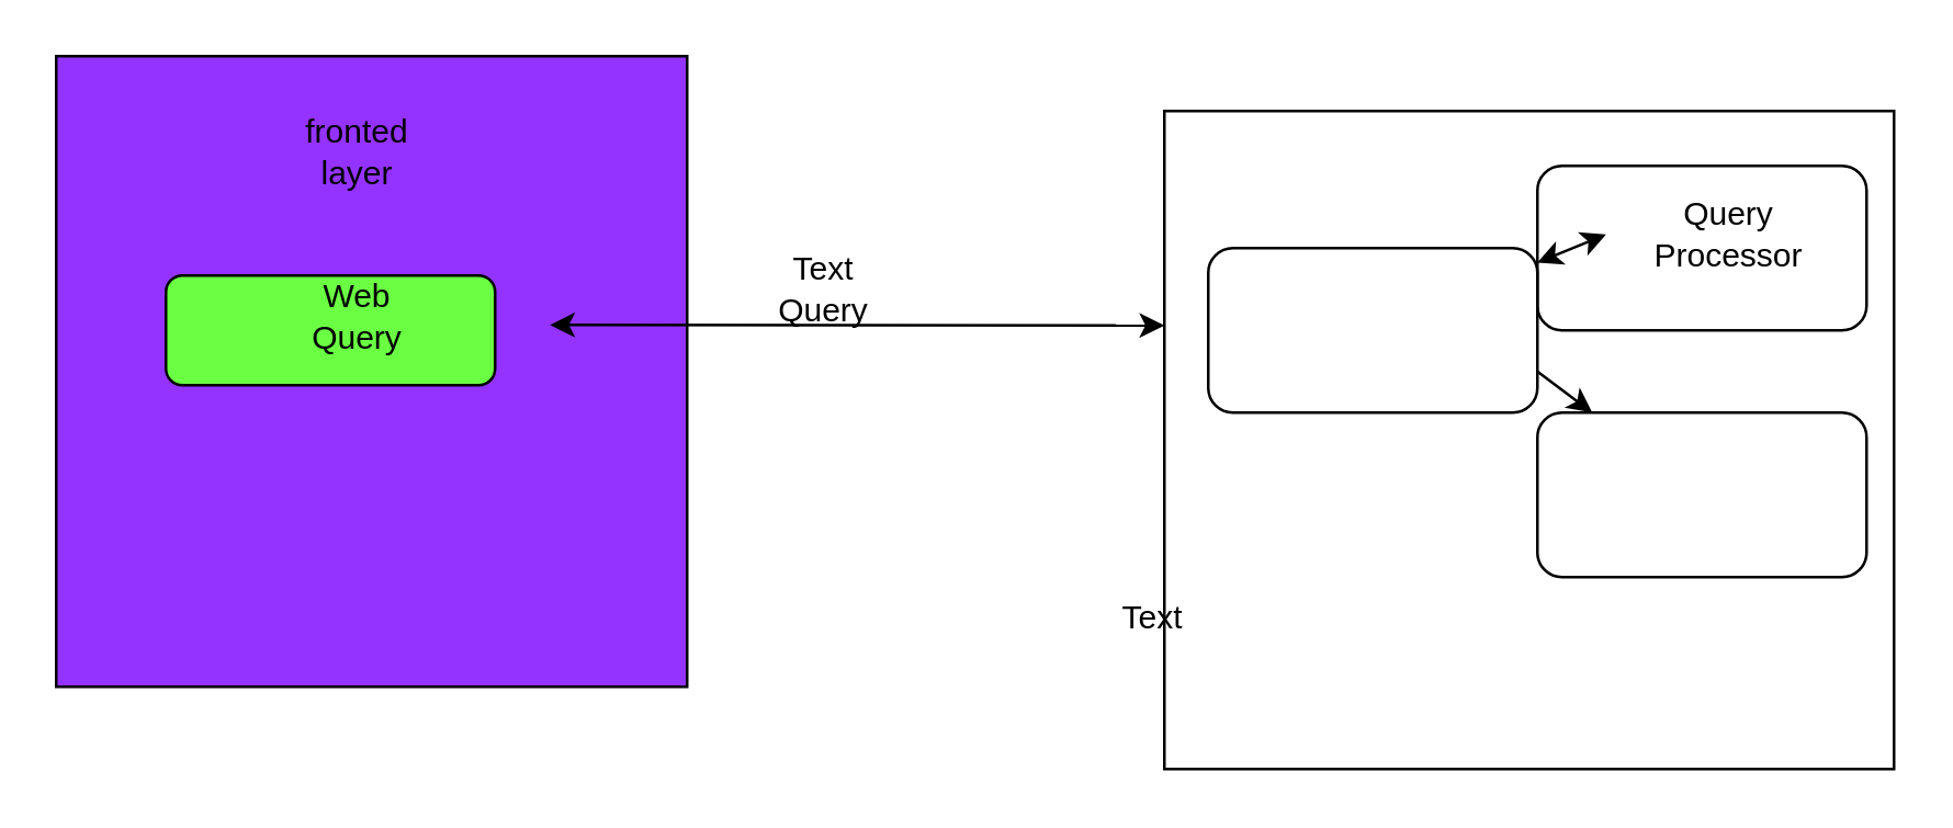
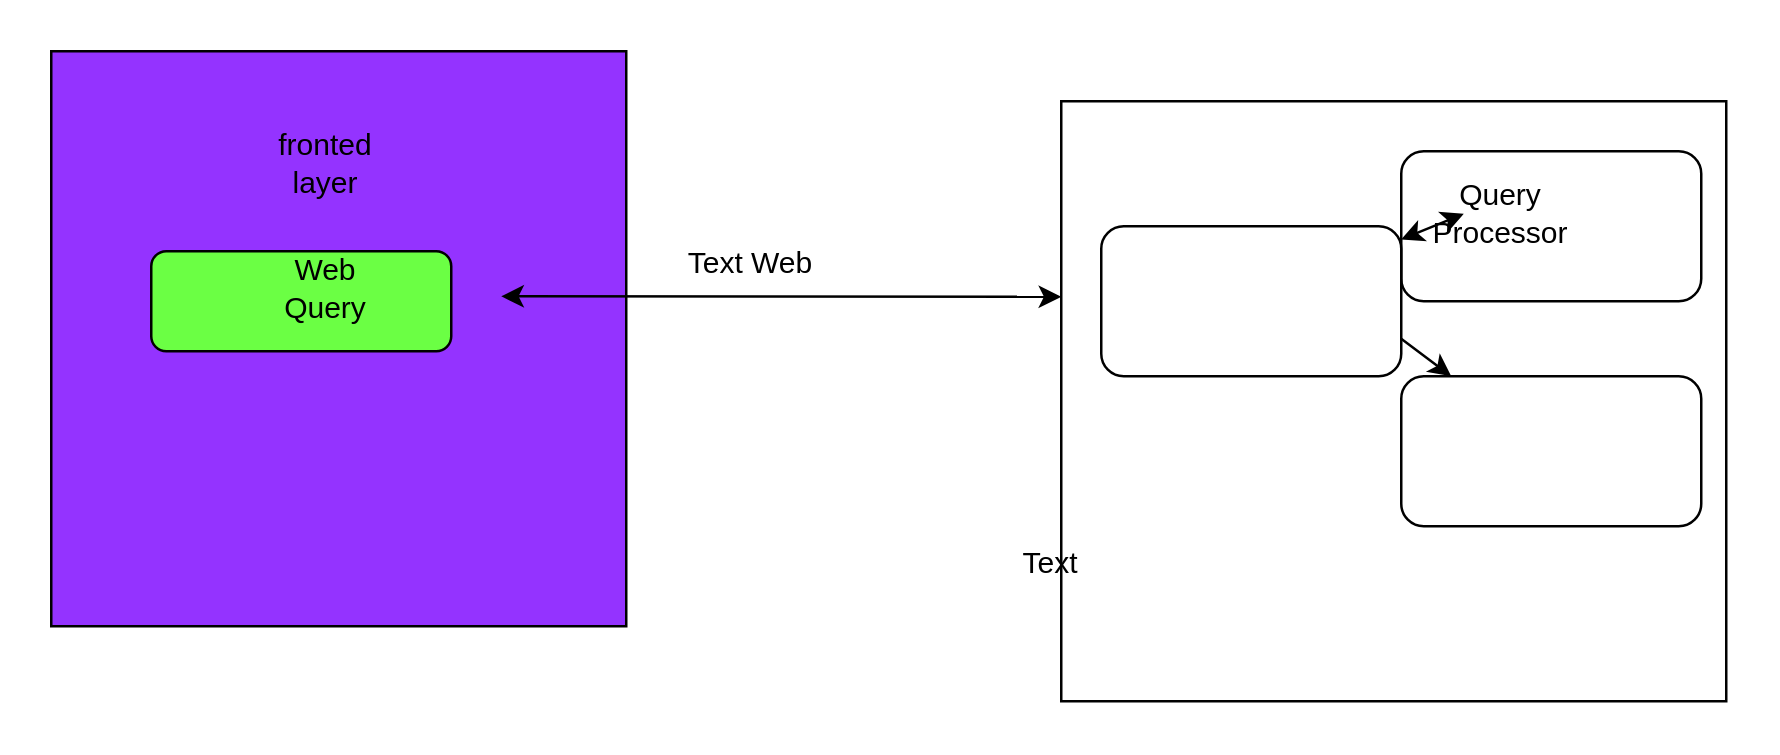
  <mxCell id="0" />
  <mxCell id="1" parent="0" />
  <mxCell id="2" value="&lt;div&gt;&lt;br&gt;&lt;/div&gt;&lt;div&gt;&lt;br&gt;&lt;/div&gt;&lt;div&gt;&lt;br&gt;&lt;/div&gt;&lt;div&gt;&lt;br&gt;&lt;/div&gt;" style="whiteSpace=wrap;html=1;aspect=fixed;align=left;fillColor=light-dark(#9433FF,var(--ge-dark-color, #121212));" vertex="1" parent="1"><mxGeometry x="20" y="20" width="230" height="230" as="geometry" /></mxCell>
- <mxCell id="3" value="&lt;span style=&quot;text-align: left;&quot;&gt;fronted layer&lt;/span&gt;" style="text;html=1;align=center;verticalAlign=middle;whiteSpace=wrap;rounded=0;" vertex="1" parent="1"><mxGeometry x="100" y="40" width="60" height="30" as="geometry" /></mxCell>
+ <mxCell id="3" value="&lt;span style=&quot;text-align: left;&quot;&gt;fronted layer&lt;/span&gt;" style="text;html=1;align=center;verticalAlign=middle;whiteSpace=wrap;rounded=0;" vertex="1" parent="1"><mxGeometry x="100" y="50" width="60" height="30" as="geometry" /></mxCell>
  <mxCell id="4" value="" style="rounded=1;whiteSpace=wrap;html=1;fillColor=light-dark(#6BFF44,var(--ge-dark-color, #121212));" vertex="1" parent="1"><mxGeometry x="60" y="100" width="120" height="40" as="geometry" /></mxCell>
  <mxCell id="5" value="Web Query" style="text;html=1;align=center;verticalAlign=middle;whiteSpace=wrap;rounded=0;" vertex="1" parent="1"><mxGeometry x="100" y="100" width="60" height="30" as="geometry" /></mxCell>
  <mxCell id="6" value="" style="endArrow=classic;startArrow=classic;html=1;rounded=0;entryX=0;entryY=0.364;entryDx=0;entryDy=0;entryPerimeter=0;" edge="1" parent="1"><mxGeometry width="50" height="50" relative="1" as="geometry"><mxPoint x="200" y="118" as="sourcePoint" /><mxPoint x="424" y="118.23" as="targetPoint" /></mxGeometry></mxCell>
  <mxCell id="7" value="" style="rounded=0;whiteSpace=wrap;html=1;" vertex="1" parent="1"><mxGeometry x="424" y="40" width="266" height="240" as="geometry" /></mxCell>
- <mxCell id="8" value="Text Query" style="text;html=1;align=center;verticalAlign=middle;whiteSpace=wrap;rounded=0;" vertex="1" parent="1"><mxGeometry x="270" y="90" width="60" height="30" as="geometry" /></mxCell>
+ <mxCell id="8" value="Text Web" style="text;html=1;align=center;verticalAlign=middle;whiteSpace=wrap;rounded=0;" vertex="1" parent="1"><mxGeometry x="270" y="90" width="60" height="30" as="geometry" /></mxCell>
  <mxCell id="9" value="" style="rounded=1;whiteSpace=wrap;html=1;" vertex="1" parent="1"><mxGeometry x="560" y="60" width="120" height="60" as="geometry" /></mxCell>
  <mxCell id="10" value="" style="rounded=1;whiteSpace=wrap;html=1;" vertex="1" parent="1"><mxGeometry x="560" y="150" width="120" height="60" as="geometry" /></mxCell>
  <mxCell id="11" value="" style="endArrow=classic;startArrow=classic;html=1;rounded=0;" edge="1" parent="1" source="16" target="10"><mxGeometry width="50" height="50" relative="1" as="geometry"><mxPoint x="585" y="85" as="sourcePoint" /><mxPoint x="615" y="85" as="targetPoint" /><Array as="points"><mxPoint x="540" y="120" /></Array></mxGeometry></mxCell>
  <mxCell id="12" value="API server" style="text;html=1;align=center;verticalAlign=middle;whiteSpace=wrap;rounded=0;" vertex="1" parent="1"><mxGeometry x="470" y="115" width="60" height="30" as="geometry" /></mxCell>
  <mxCell id="13" value="Text" style="text;html=1;align=center;verticalAlign=middle;whiteSpace=wrap;rounded=0;" vertex="1" parent="1"><mxGeometry x="390" y="210" width="60" height="30" as="geometry" /></mxCell>
- <mxCell id="14" value="Query Processor" style="text;html=1;align=center;verticalAlign=middle;whiteSpace=wrap;rounded=0;" vertex="1" parent="1"><mxGeometry x="600" y="70" width="60" height="30" as="geometry" /></mxCell>
+ <mxCell id="14" value="Query Processor" style="text;html=1;align=center;verticalAlign=middle;whiteSpace=wrap;rounded=0;" vertex="1" parent="1"><mxGeometry x="570" y="70" width="60" height="30" as="geometry" /></mxCell>
  <mxCell id="15" value="" style="endArrow=classic;startArrow=classic;html=1;rounded=0;" edge="1" parent="1" target="16"><mxGeometry width="50" height="50" relative="1" as="geometry"><mxPoint x="585" y="85" as="sourcePoint" /><mxPoint x="580" y="150" as="targetPoint" /><Array as="points" /></mxGeometry></mxCell>
  <mxCell id="16" value="" style="rounded=1;whiteSpace=wrap;html=1;" vertex="1" parent="1"><mxGeometry x="440" y="90" width="120" height="60" as="geometry" /></mxCell>
